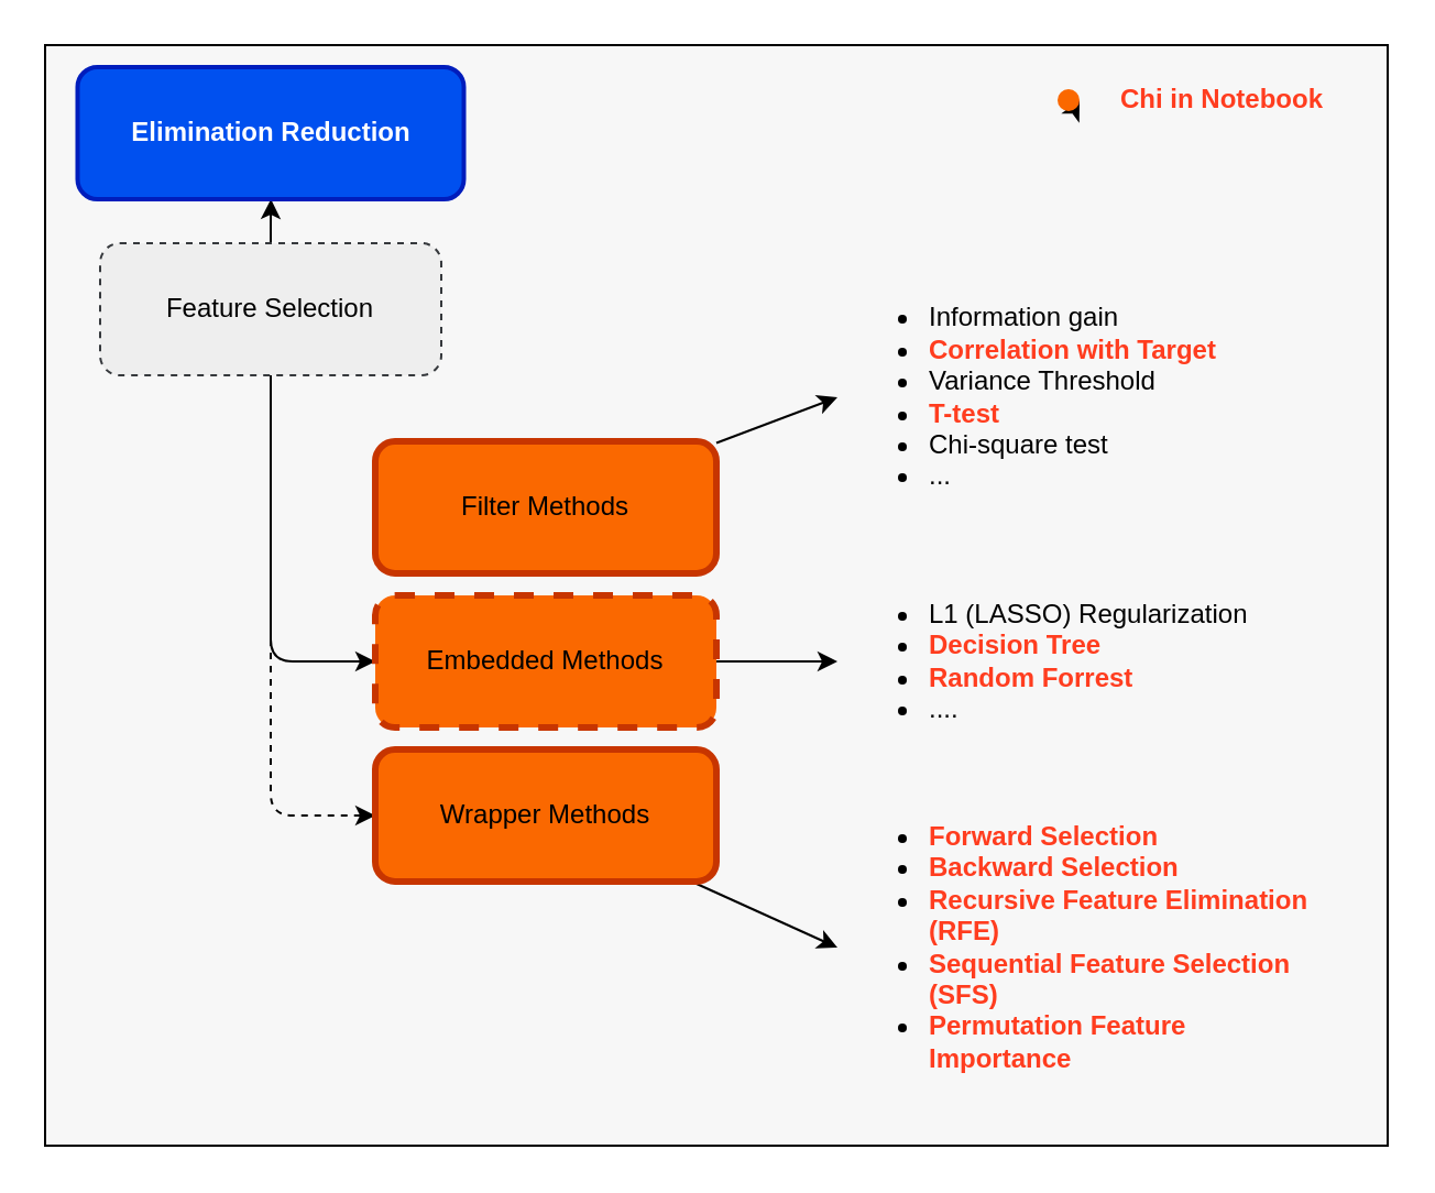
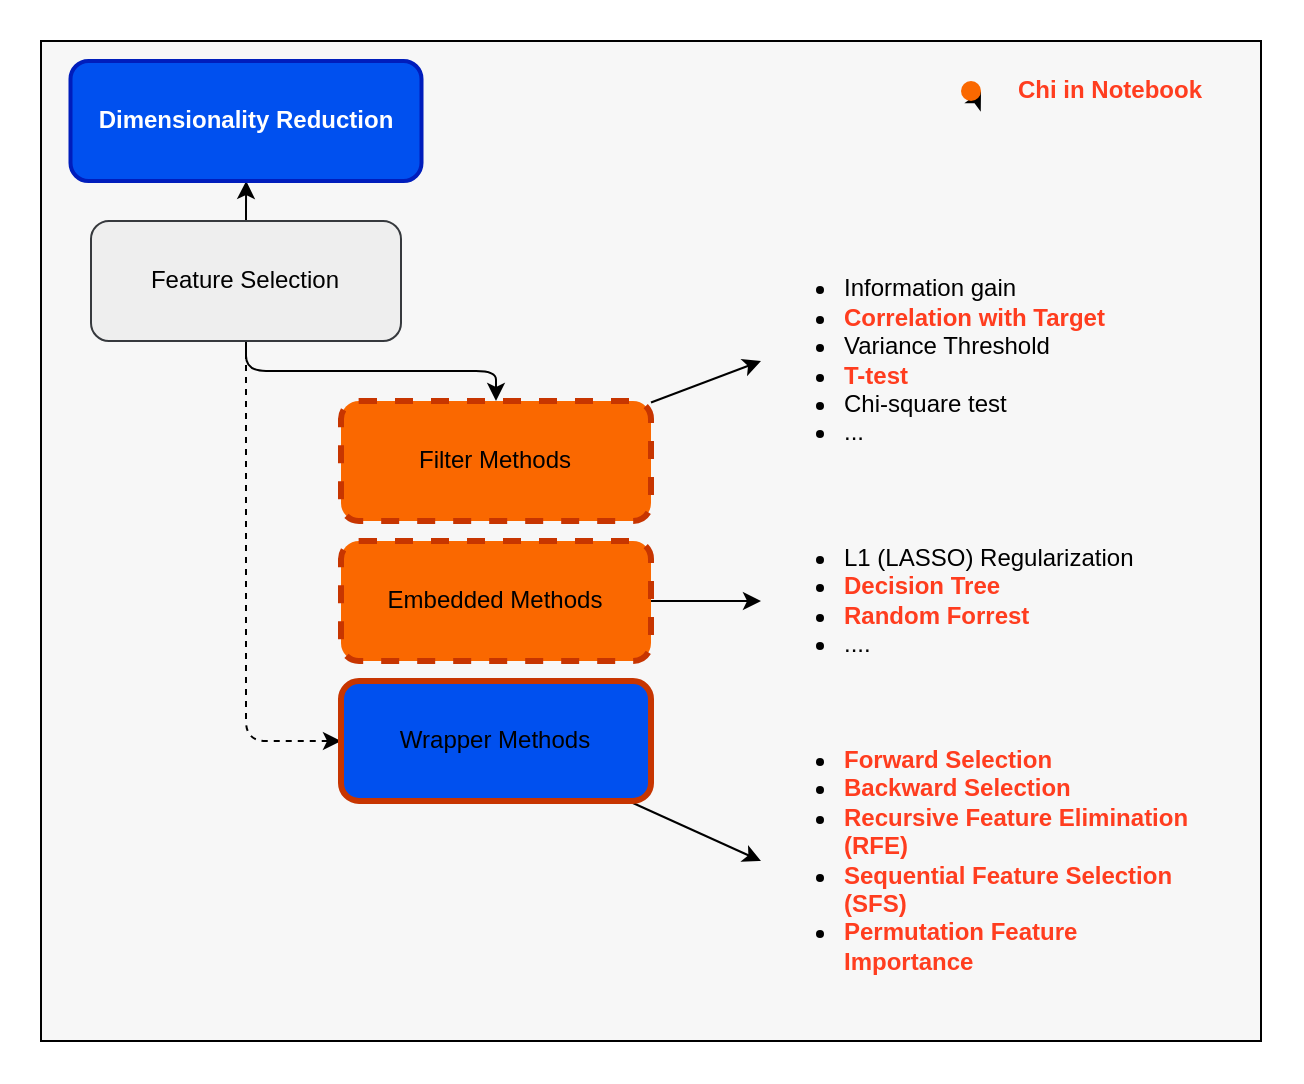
  <mxCell id="0" />
  <mxCell id="1" parent="0" />
  <mxCell id="2" value="" style="rounded=0;whiteSpace=wrap;html=1;fontColor=#FF7E29;fillColor=#F7F7F7;" parent="1" vertex="1"><mxGeometry x="20" y="20" width="610" height="500" as="geometry" /></mxCell>
  <mxCell id="3" style="edgeStyle=orthogonalEdgeStyle;html=1;fontColor=#FFF3F2;strokeColor=#000000;" parent="1" source="6" target="7" edge="1"><mxGeometry relative="1" as="geometry" /></mxCell>
- <mxCell id="4" style="edgeStyle=orthogonalEdgeStyle;html=1;entryX=0;entryY=0.5;entryDx=0;entryDy=0;fontColor=#FFF3F2;strokeColor=#000000;" parent="1" source="6" target="11" edge="1"><mxGeometry relative="1" as="geometry" /></mxCell>
+ <mxCell id="4" style="edgeStyle=orthogonalEdgeStyle;html=1;fontColor=#FFF3F2;strokeColor=#000000;" parent="1" source="6" target="9" edge="1"><mxGeometry relative="1" as="geometry" /></mxCell>
  <mxCell id="5" style="edgeStyle=orthogonalEdgeStyle;html=1;entryX=0;entryY=0.5;entryDx=0;entryDy=0;fontColor=#FFF3F2;strokeColor=#000000;dashed=1;" parent="1" source="6" target="13" edge="1"><mxGeometry relative="1" as="geometry" /></mxCell>
- <mxCell id="6" value="&lt;font color=&quot;#000000&quot;&gt;Feature Selection&lt;/font&gt;" style="rounded=1;whiteSpace=wrap;html=1;fillColor=#eeeeee;strokeColor=#36393d;dashed=1;" parent="1" vertex="1"><mxGeometry x="45" y="110" width="155" height="60" as="geometry" /></mxCell>
- <mxCell id="7" value="&lt;b style=&quot;&quot;&gt;Elimination Reduction&lt;/b&gt;" style="rounded=1;whiteSpace=wrap;html=1;fillColor=#0050ef;strokeColor=#001DBC;fontColor=#ffffff;strokeWidth=2;" parent="1" vertex="1"><mxGeometry x="34.75" y="30" width="175.5" height="60" as="geometry" /></mxCell>
+ <mxCell id="6" value="&lt;font color=&quot;#000000&quot;&gt;Feature Selection&lt;/font&gt;" style="rounded=1;whiteSpace=wrap;html=1;fillColor=#eeeeee;strokeColor=#36393d;" parent="1" vertex="1"><mxGeometry x="45" y="110" width="155" height="60" as="geometry" /></mxCell>
+ <mxCell id="7" value="&lt;b style=&quot;&quot;&gt;Dimensionality Reduction&lt;/b&gt;" style="rounded=1;whiteSpace=wrap;html=1;fillColor=#0050ef;strokeColor=#001DBC;fontColor=#ffffff;strokeWidth=2;" parent="1" vertex="1"><mxGeometry x="34.75" y="30" width="175.5" height="60" as="geometry" /></mxCell>
  <mxCell id="8" style="html=1;fontColor=#000000;entryX=0;entryY=0.5;entryDx=0;entryDy=0;strokeColor=#000000;" parent="1" source="9" target="14" edge="1"><mxGeometry relative="1" as="geometry" /></mxCell>
- <mxCell id="9" value="&lt;font color=&quot;#000000&quot;&gt;Filter Methods&lt;/font&gt;" style="rounded=1;whiteSpace=wrap;html=1;fillColor=#fa6800;strokeColor=#C73500;fontColor=#000000;strokeWidth=3;" parent="1" vertex="1"><mxGeometry x="170" y="200" width="155" height="60" as="geometry" /></mxCell>
+ <mxCell id="9" value="&lt;font color=&quot;#000000&quot;&gt;Filter Methods&lt;/font&gt;" style="rounded=1;whiteSpace=wrap;html=1;fillColor=#fa6800;strokeColor=#C73500;fontColor=#000000;strokeWidth=3;dashed=1;" parent="1" vertex="1"><mxGeometry x="170" y="200" width="155" height="60" as="geometry" /></mxCell>
  <mxCell id="10" style="edgeStyle=none;html=1;entryX=0;entryY=0.5;entryDx=0;entryDy=0;fontColor=#000000;strokeColor=#000000;" parent="1" source="11" target="15" edge="1"><mxGeometry relative="1" as="geometry" /></mxCell>
  <mxCell id="11" value="&lt;font color=&quot;#000000&quot;&gt;Embedded Methods&lt;/font&gt;" style="rounded=1;whiteSpace=wrap;html=1;fillColor=#fa6800;strokeColor=#C73500;fontColor=#000000;strokeWidth=3;dashed=1;" parent="1" vertex="1"><mxGeometry x="170" y="270" width="155" height="60" as="geometry" /></mxCell>
  <mxCell id="12" style="edgeStyle=none;html=1;entryX=0;entryY=0.5;entryDx=0;entryDy=0;fontColor=#000000;strokeColor=#000000;" parent="1" source="13" target="16" edge="1"><mxGeometry relative="1" as="geometry" /></mxCell>
- <mxCell id="13" value="&lt;font color=&quot;#000000&quot;&gt;Wrapper Methods&lt;/font&gt;" style="rounded=1;whiteSpace=wrap;html=1;fillColor=#fa6800;strokeColor=#C73500;fontColor=#000000;strokeWidth=3;" parent="1" vertex="1"><mxGeometry x="170" y="340" width="155" height="60" as="geometry" /></mxCell>
+ <mxCell id="13" value="&lt;font color=&quot;#000000&quot;&gt;Wrapper Methods&lt;/font&gt;" style="rounded=1;whiteSpace=wrap;html=1;fillColor=#0050ef;strokeColor=#C73500;fontColor=#000000;strokeWidth=3;" parent="1" vertex="1"><mxGeometry x="170" y="340" width="155" height="60" as="geometry" /></mxCell>
  <mxCell id="14" value="&lt;ul&gt;&lt;li&gt;Information gain&lt;/li&gt;&lt;li&gt;&lt;font color=&quot;#ff3d1f&quot;&gt;&lt;b&gt;Correlation with Target&lt;/b&gt;&lt;/font&gt;&lt;/li&gt;&lt;li&gt;Variance Threshold&lt;/li&gt;&lt;li&gt;&lt;font color=&quot;#ff3d1f&quot;&gt;&lt;b&gt;T-test&lt;/b&gt;&lt;/font&gt;&lt;/li&gt;&lt;li&gt;&lt;span class=&quot;notion-enable-hover&quot; data-token-index=&quot;0&quot; style=&quot;&quot;&gt;Chi-square test&lt;/span&gt;&lt;br&gt;&lt;/li&gt;&lt;li&gt;...&lt;/li&gt;&lt;/ul&gt;" style="text;html=1;strokeColor=none;fillColor=none;align=left;verticalAlign=middle;whiteSpace=wrap;rounded=0;strokeWidth=3;fontColor=#000000;" parent="1" vertex="1"><mxGeometry x="380" y="120" width="225" height="120" as="geometry" /></mxCell>
  <mxCell id="15" value="&lt;ul&gt;&lt;li&gt;L1 (LASSO) Regularization&lt;/li&gt;&lt;li&gt;&lt;b&gt;&lt;font color=&quot;#ff3d1f&quot;&gt;Decision Tree&lt;/font&gt;&lt;/b&gt;&lt;/li&gt;&lt;li&gt;&lt;b&gt;&lt;font color=&quot;#ff3d1f&quot;&gt;Random Forrest&lt;/font&gt;&lt;/b&gt;&lt;/li&gt;&lt;li&gt;....&lt;/li&gt;&lt;/ul&gt;" style="text;html=1;strokeColor=none;fillColor=none;align=left;verticalAlign=middle;whiteSpace=wrap;rounded=0;strokeWidth=3;fontColor=#000000;" parent="1" vertex="1"><mxGeometry x="380" y="240" width="225" height="120" as="geometry" /></mxCell>
  <mxCell id="16" value="&lt;ul&gt;&lt;li&gt;&lt;b style=&quot;&quot;&gt;&lt;font color=&quot;#ff3d1f&quot;&gt;Forward Selection&lt;/font&gt;&lt;/b&gt;&lt;/li&gt;&lt;li&gt;&lt;b&gt;&lt;font color=&quot;#ff3d1f&quot;&gt;Backward Selection&lt;/font&gt;&lt;/b&gt;&lt;/li&gt;&lt;li&gt;&lt;b&gt;&lt;font color=&quot;#ff3d1f&quot;&gt;Recursive Feature Elimination (RFE)&lt;/font&gt;&lt;/b&gt;&lt;/li&gt;&lt;li&gt;&lt;b&gt;&lt;font color=&quot;#ff3d1f&quot;&gt;Sequential Feature Selection (SFS)&lt;/font&gt;&lt;/b&gt;&lt;/li&gt;&lt;li&gt;&lt;b style=&quot;&quot;&gt;&lt;font color=&quot;#ff3d1f&quot;&gt;Permutation Feature Importance&lt;/font&gt;&lt;/b&gt;&lt;/li&gt;&lt;/ul&gt;" style="text;html=1;strokeColor=none;fillColor=none;align=left;verticalAlign=middle;whiteSpace=wrap;rounded=0;strokeWidth=3;fontColor=#000000;" parent="1" vertex="1"><mxGeometry x="380" y="370" width="225" height="120" as="geometry" /></mxCell>
  <mxCell id="17" value="&lt;font color=&quot;#ff3d1f&quot;&gt;&lt;b&gt;Chi in Notebook&lt;/b&gt;&lt;/font&gt;" style="text;html=1;strokeColor=none;fillColor=none;align=center;verticalAlign=middle;whiteSpace=wrap;rounded=0;fontColor=#000000;" parent="1" vertex="1"><mxGeometry x="490" y="30" width="130" height="30" as="geometry" /></mxCell>
  <mxCell id="18" value="" style="edgeStyle=none;html=1;fontColor=#FF3D1F;" parent="1" source="19" target="17" edge="1"><mxGeometry relative="1" as="geometry" /></mxCell>
  <mxCell id="19" value="" style="ellipse;whiteSpace=wrap;html=1;aspect=fixed;fontColor=#000000;fillColor=#fa6800;strokeColor=none;rounded=1;strokeWidth=3;" parent="1" vertex="1"><mxGeometry x="480" y="40" width="10" height="10" as="geometry" /></mxCell>
